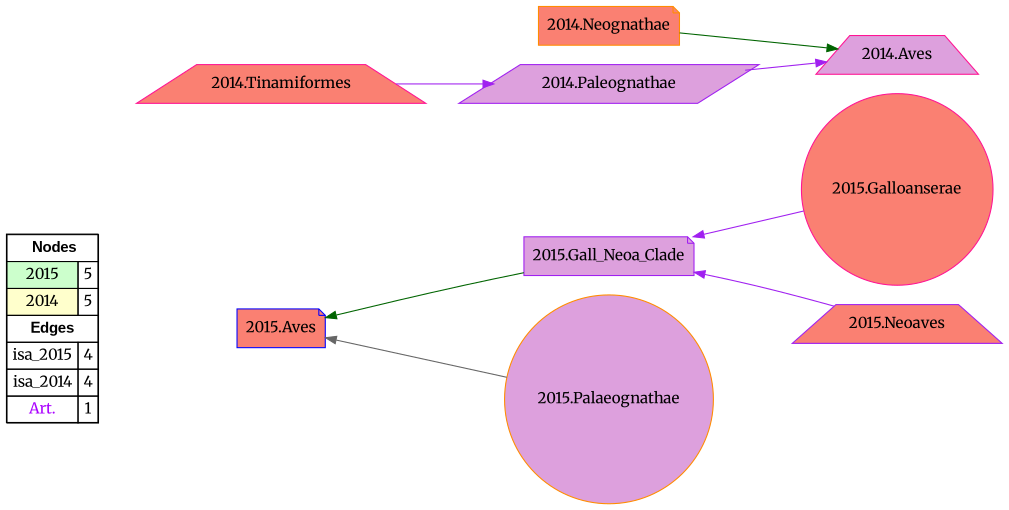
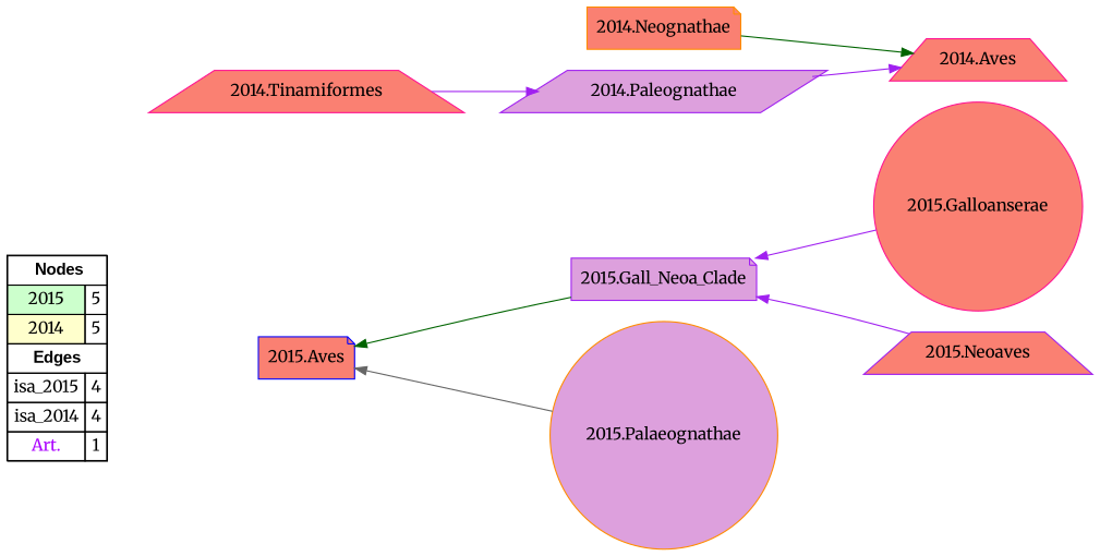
  digraph {
    fontname=Merriweather
    rankdir=LR
    node [fillcolor=salmon fontname=Merriweather shape=note style=filled color=purple]
    edge [color=purple constraint=true dir=back fontname=Merriweather penwidth=1 style=bold]
    n1 [fillcolor=white label=<   <TABLE BORDER="0" CELLBORDER="1" CELLSPACING="0" CELLPADDING="4">  <TR> <TD COLSPAN="2"><font face="Arial Black"> Nodes</font></TD> </TR>  <TR>   <TD bgcolor="#CCFFCC" fontname="helvetica">2015</TD>   <TD>5</TD>   </TR>  <TR>   <TD bgcolor="#FFFFCC" fontname="helvetica">2014</TD>   <TD>5</TD>   </TR>  <TR> <TD COLSPAN="2"><font face = "Arial Black"> Edges </font></TD> </TR>  <TR>   <TD><font color ="#000000">isa_2015</font></TD>   <TD>4</TD>   </TR>  <TR>   <TD><font color ="#000000">isa_2014</font></TD>   <TD>4</TD>   </TR>  <TR>   <TD><font color ="#AA00FF">Art.</font></TD>   <TD>1</TD>   </TR>  </TABLE>   > margin=0 shape=box color=""]
    "2015.Gall_Neoa_Clade" [fillcolor=plum]
    "2015.Galloanserae" [color=deeppink shape=circle]
    "2015.Neoaves" [shape=trapezium]
    "2015.Palaeognathae" [color=darkorange fillcolor=plum shape=circle]
    "2015.Aves" [color=blue]
    "2014.Paleognathae" [fillcolor=plum shape=parallelogram]
-   "2014.Aves" [color=deeppink fillcolor=plum shape=trapezium]
+   "2014.Aves" [color=deeppink shape=trapezium]
    "2014.Neognathae" [color=darkorange]
    "2014.Tinamiformes" [color=deeppink shape=trapezium]
    subgraph sub_1 {
      rank=source
      n1
    }
    "2015.Gall_Neoa_Clade" -> "2015.Galloanserae" [style=solid]
    "2015.Gall_Neoa_Clade" -> "2015.Neoaves" [style=solid]
    "2015.Aves" -> "2015.Gall_Neoa_Clade" [color=darkgreen]
    "2015.Aves" -> "2015.Palaeognathae" [color=gray40 style=solid]
    "2014.Paleognathae" -> "2014.Aves" [dir=""]
    "2014.Neognathae" -> "2014.Aves" [color=darkgreen dir=""]
    "2014.Tinamiformes" -> "2014.Paleognathae" [dir=""]
  }
